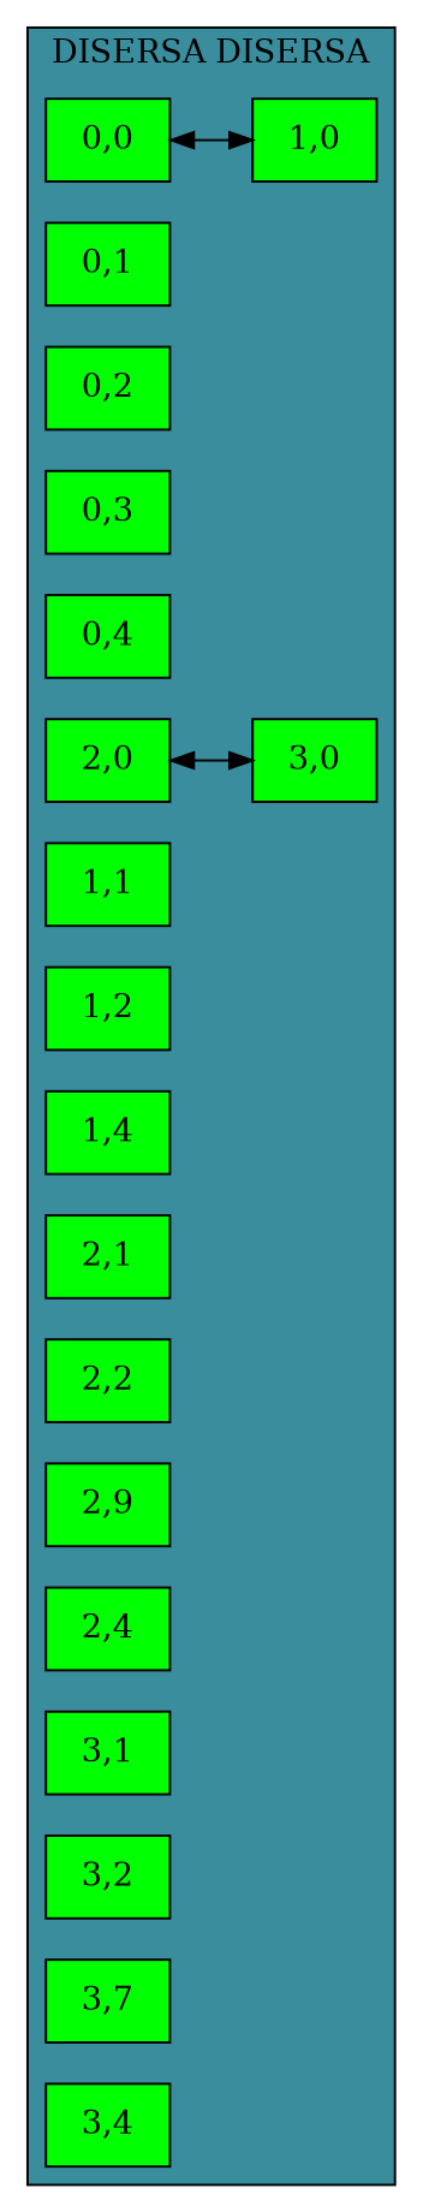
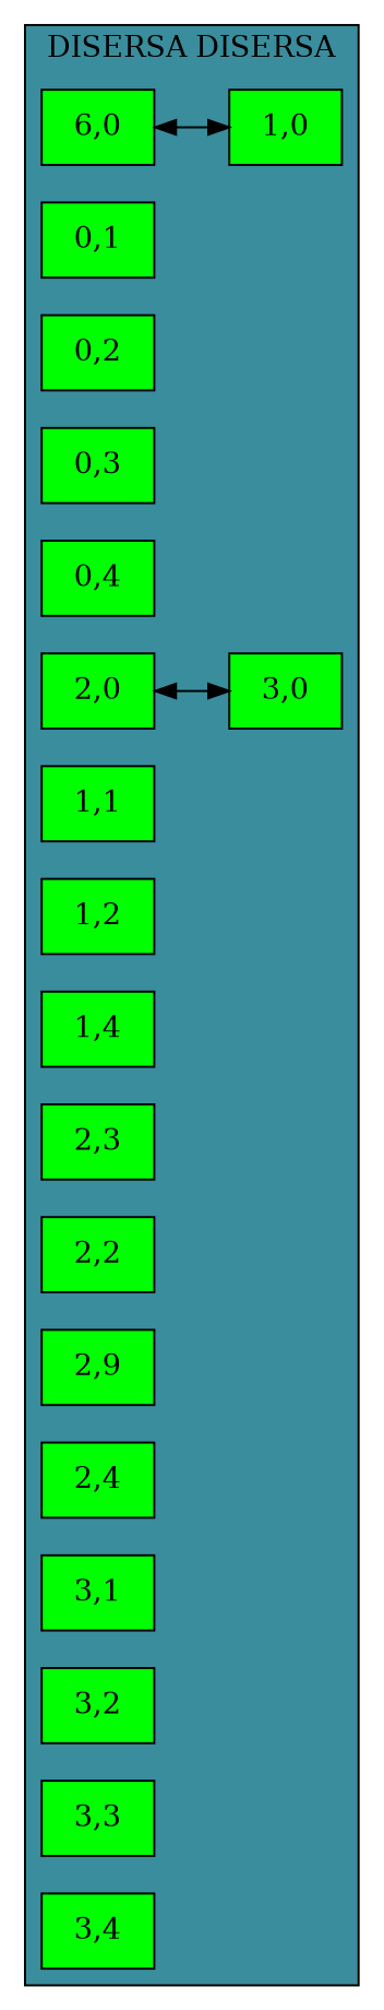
  digraph {
    rankdir=LR
    node [fillcolor=green group=2 shape=box style=filled]
    edge [dir=both]
-   n1 [label="0,0"]
+   n1 [label="6,0"]
    n2 [label="1,0"]
    n3 [label="0,1"]
    n4 [label="0,2"]
    n5 [label="0,3"]
    n6 [label="0,4"]
    n7 [label="2,0"]
    n8 [label="1,1"]
    n9 [label="1,2"]
    n10 [label="1,4"]
    n11 [label="3,0"]
-   n12 [label="2,1"]
+   n12 [label="2,3"]
    n13 [label="2,2"]
    n14 [label="2,9"]
    n15 [label="2,4"]
    n16 [label="3,1"]
    n17 [label="3,2"]
-   n18 [label="3,7"]
+   n18 [label="3,3"]
    n19 [label="3,4"]
    subgraph cluster_1 {
      bgcolor="#398D9C"
      label="DISERSA DISERSA"
      n1
      n2
      n3
      n4
      n5
      n6
      n7
      n8
      n9
      n10
      n11
      n12
      n13
      n14
      n15
      n16
      n17
      n18
      n19
    }
    n1 -> n2
    n7 -> n11
  }
